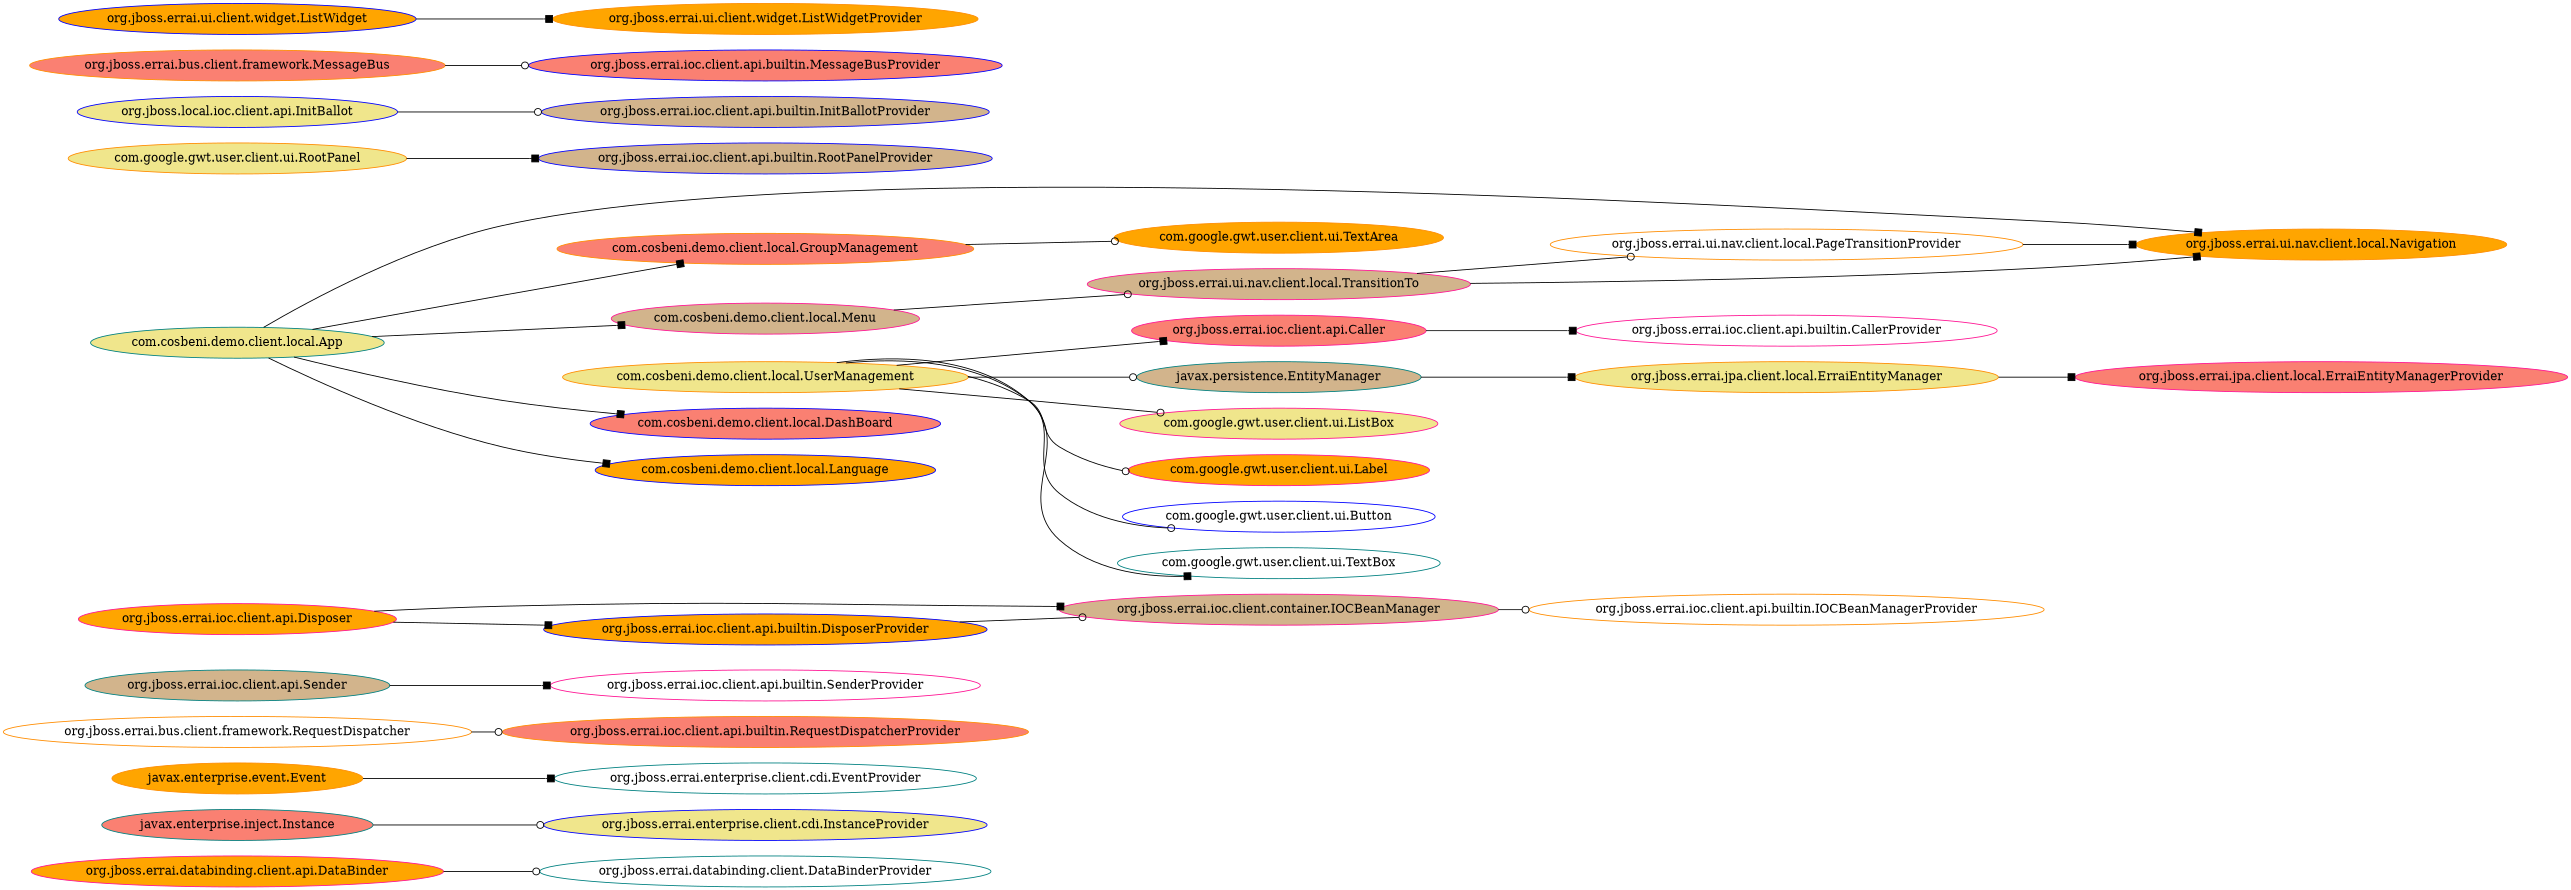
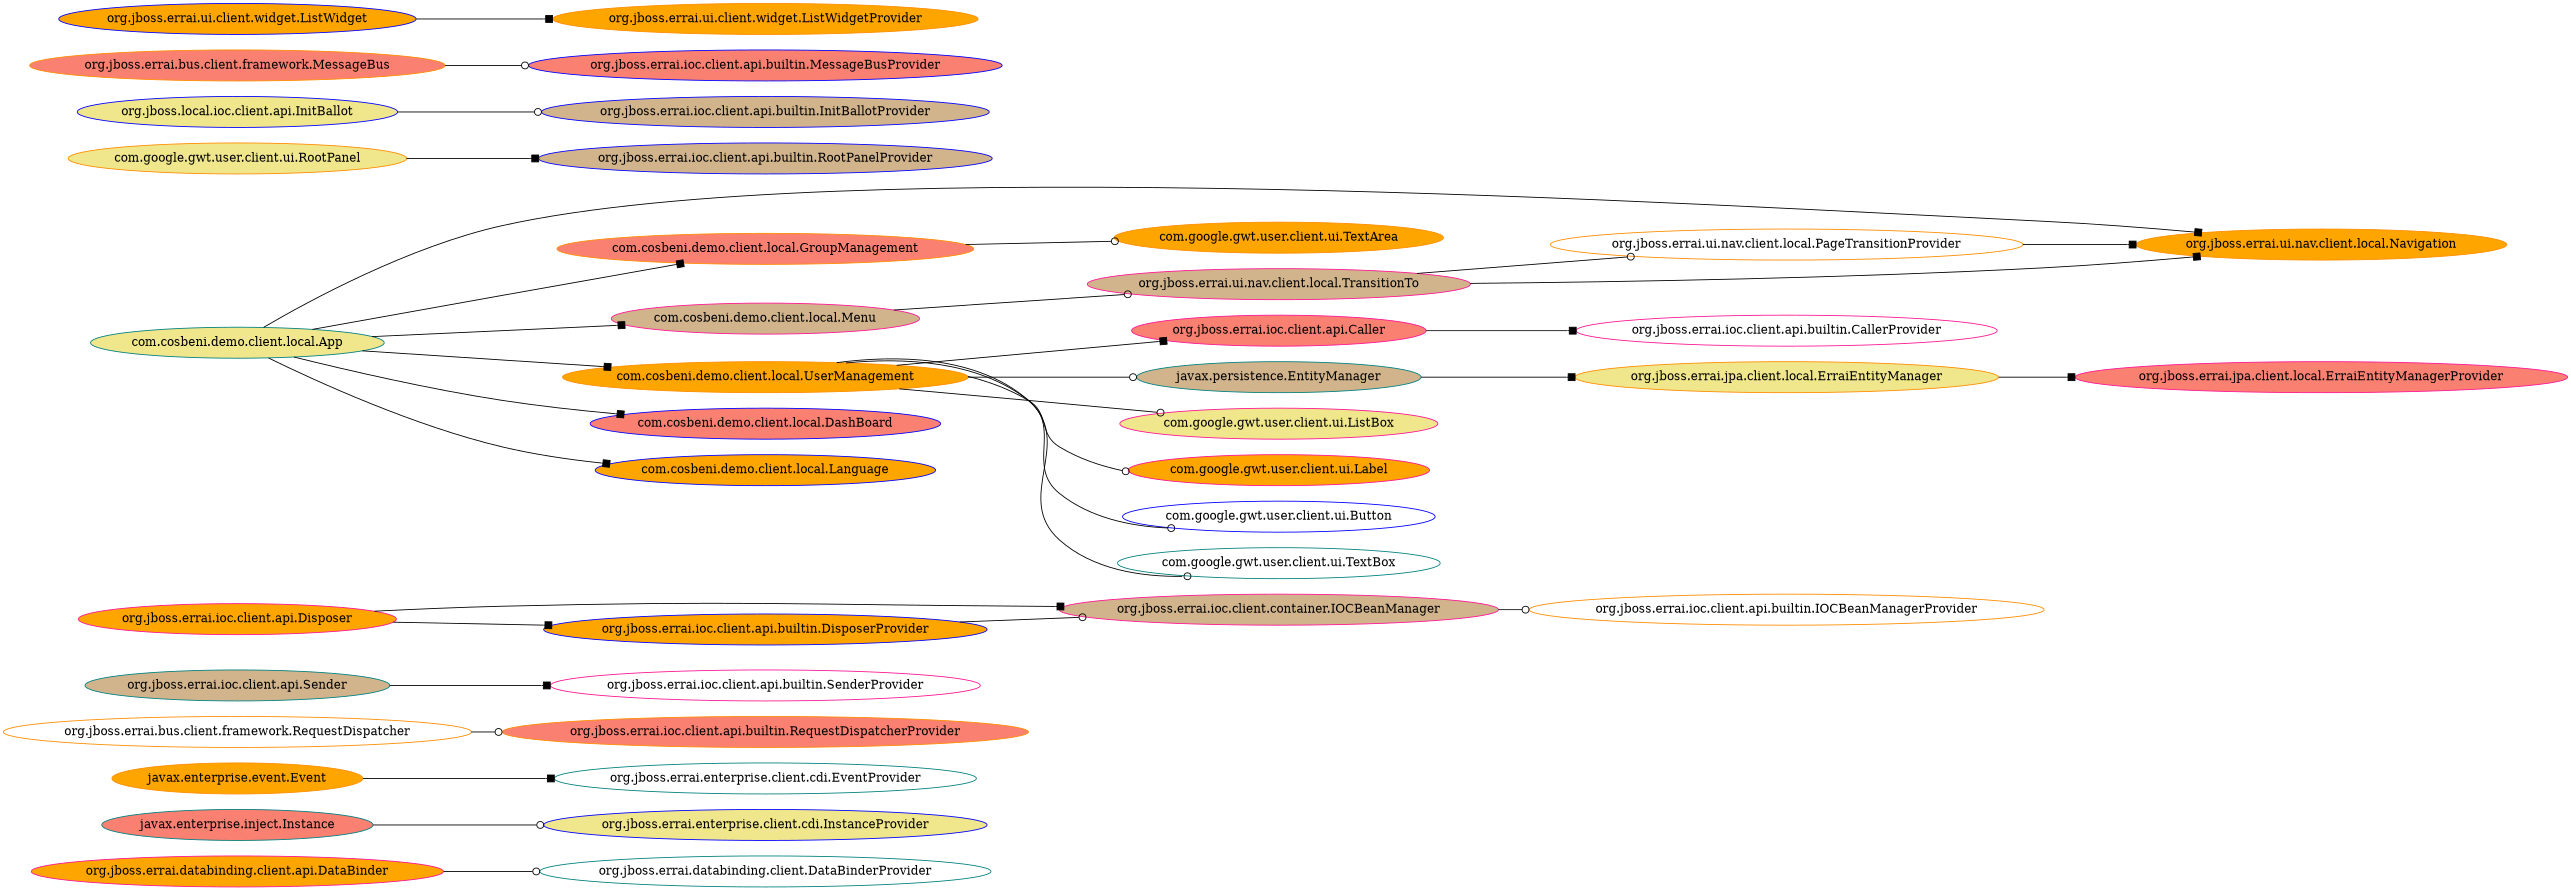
  digraph {
    rankdir=LR
    node [color=darkorange fillcolor=orange style=filled]
    edge [arrowhead=box]
    "org.jboss.errai.databinding.client.api.DataBinder" [color=deeppink]
    "org.jboss.errai.databinding.client.DataBinderProvider" [color=teal fillcolor=white]
    "javax.enterprise.inject.Instance" [color=teal fillcolor=salmon]
    "org.jboss.errai.enterprise.client.cdi.InstanceProvider" [color=blue fillcolor=khaki]
    "org.jboss.errai.enterprise.client.cdi.EventProvider" [color=teal fillcolor=white]
    "javax.enterprise.event.Event"
    "org.jboss.errai.bus.client.framework.RequestDispatcher" [fillcolor=white]
    "org.jboss.errai.ioc.client.api.builtin.RequestDispatcherProvider" [fillcolor=salmon]
    "org.jboss.errai.ioc.client.api.Sender" [color=teal fillcolor=tan]
    "org.jboss.errai.ioc.client.api.builtin.SenderProvider" [color=deeppink fillcolor=white]
    "org.jboss.errai.ioc.client.container.IOCBeanManager" [color=deeppink fillcolor=tan]
    "org.jboss.errai.ioc.client.api.builtin.IOCBeanManagerProvider" [fillcolor=white]
    "org.jboss.errai.ui.nav.client.local.PageTransitionProvider" [fillcolor=white]
    "org.jboss.errai.ui.nav.client.local.Navigation"
    "org.jboss.errai.ui.nav.client.local.TransitionTo" [color=deeppink fillcolor=tan]
    "com.google.gwt.user.client.ui.RootPanel" [fillcolor=khaki]
    "org.jboss.errai.ioc.client.api.builtin.RootPanelProvider" [color=blue fillcolor=tan]
    "org.jboss.errai.ioc.client.api.Caller" [color=deeppink fillcolor=salmon]
    "org.jboss.errai.ioc.client.api.builtin.CallerProvider" [color=deeppink fillcolor=white]
    n20 [color=blue fillcolor=khaki label="org.jboss.local.ioc.client.api.InitBallot"]
    "org.jboss.errai.ioc.client.api.builtin.InitBallotProvider" [color=blue fillcolor=tan]
    "org.jboss.errai.jpa.client.local.ErraiEntityManager" [fillcolor=khaki]
    "org.jboss.errai.jpa.client.local.ErraiEntityManagerProvider" [color=deeppink fillcolor=salmon]
    "org.jboss.errai.bus.client.framework.MessageBus" [fillcolor=salmon]
    "org.jboss.errai.ioc.client.api.builtin.MessageBusProvider" [color=blue fillcolor=salmon]
    "org.jboss.errai.ioc.client.api.builtin.DisposerProvider" [color=blue]
    "org.jboss.errai.ioc.client.api.Disposer" [color=deeppink]
    "org.jboss.errai.ui.client.widget.ListWidget" [color=blue]
    "org.jboss.errai.ui.client.widget.ListWidgetProvider"
    "com.cosbeni.demo.client.local.GroupManagement" [fillcolor=salmon]
    "com.google.gwt.user.client.ui.TextArea"
    "com.cosbeni.demo.client.local.Menu" [color=deeppink fillcolor=tan]
    "javax.persistence.EntityManager" [color=teal fillcolor=tan]
-   "com.cosbeni.demo.client.local.UserManagement" [fillcolor=khaki]
+   "com.cosbeni.demo.client.local.UserManagement"
    "com.google.gwt.user.client.ui.ListBox" [color=deeppink fillcolor=khaki]
    "com.google.gwt.user.client.ui.Label" [color=deeppink]
    "com.google.gwt.user.client.ui.Button" [color=blue fillcolor=white]
    "com.google.gwt.user.client.ui.TextBox" [color=teal fillcolor=white]
    "com.cosbeni.demo.client.local.App" [color=teal fillcolor=khaki]
    "com.cosbeni.demo.client.local.DashBoard" [color=blue fillcolor=salmon]
    "com.cosbeni.demo.client.local.Language" [color=blue]
    "org.jboss.errai.databinding.client.api.DataBinder" -> "org.jboss.errai.databinding.client.DataBinderProvider" [arrowhead=odot]
    "javax.enterprise.inject.Instance" -> "org.jboss.errai.enterprise.client.cdi.InstanceProvider" [arrowhead=odot]
    "javax.enterprise.event.Event" -> "org.jboss.errai.enterprise.client.cdi.EventProvider"
    "org.jboss.errai.bus.client.framework.RequestDispatcher" -> "org.jboss.errai.ioc.client.api.builtin.RequestDispatcherProvider" [arrowhead=odot]
    "org.jboss.errai.ioc.client.api.Sender" -> "org.jboss.errai.ioc.client.api.builtin.SenderProvider"
    "org.jboss.errai.ioc.client.container.IOCBeanManager" -> "org.jboss.errai.ioc.client.api.builtin.IOCBeanManagerProvider" [arrowhead=odot]
    "org.jboss.errai.ui.nav.client.local.PageTransitionProvider" -> "org.jboss.errai.ui.nav.client.local.Navigation"
    "org.jboss.errai.ui.nav.client.local.TransitionTo" -> "org.jboss.errai.ui.nav.client.local.PageTransitionProvider" [arrowhead=odot]
    "org.jboss.errai.ui.nav.client.local.TransitionTo" -> "org.jboss.errai.ui.nav.client.local.Navigation"
    "com.google.gwt.user.client.ui.RootPanel" -> "org.jboss.errai.ioc.client.api.builtin.RootPanelProvider"
    "org.jboss.errai.ioc.client.api.Caller" -> "org.jboss.errai.ioc.client.api.builtin.CallerProvider"
    n20 -> "org.jboss.errai.ioc.client.api.builtin.InitBallotProvider" [arrowhead=odot]
    "org.jboss.errai.jpa.client.local.ErraiEntityManager" -> "org.jboss.errai.jpa.client.local.ErraiEntityManagerProvider"
    "org.jboss.errai.bus.client.framework.MessageBus" -> "org.jboss.errai.ioc.client.api.builtin.MessageBusProvider" [arrowhead=odot]
    "org.jboss.errai.ioc.client.api.builtin.DisposerProvider" -> "org.jboss.errai.ioc.client.container.IOCBeanManager" [arrowhead=odot]
    "org.jboss.errai.ioc.client.api.Disposer" -> "org.jboss.errai.ioc.client.container.IOCBeanManager"
    "org.jboss.errai.ioc.client.api.Disposer" -> "org.jboss.errai.ioc.client.api.builtin.DisposerProvider"
    "org.jboss.errai.ui.client.widget.ListWidget" -> "org.jboss.errai.ui.client.widget.ListWidgetProvider"
    "com.cosbeni.demo.client.local.GroupManagement" -> "com.google.gwt.user.client.ui.TextArea" [arrowhead=odot]
    "com.cosbeni.demo.client.local.Menu" -> "org.jboss.errai.ui.nav.client.local.TransitionTo" [arrowhead=odot]
    "javax.persistence.EntityManager" -> "org.jboss.errai.jpa.client.local.ErraiEntityManager"
    "com.cosbeni.demo.client.local.UserManagement" -> "org.jboss.errai.ioc.client.api.Caller"
    "com.cosbeni.demo.client.local.UserManagement" -> "javax.persistence.EntityManager" [arrowhead=odot]
    "com.cosbeni.demo.client.local.UserManagement" -> "com.google.gwt.user.client.ui.ListBox" [arrowhead=odot]
    "com.cosbeni.demo.client.local.UserManagement" -> "com.google.gwt.user.client.ui.Label" [arrowhead=odot]
    "com.cosbeni.demo.client.local.UserManagement" -> "com.google.gwt.user.client.ui.Button" [arrowhead=odot]
-   "com.cosbeni.demo.client.local.UserManagement" -> "com.google.gwt.user.client.ui.TextBox"
+   "com.cosbeni.demo.client.local.UserManagement" -> "com.google.gwt.user.client.ui.TextBox" [arrowhead=odot]
    "com.cosbeni.demo.client.local.App" -> "org.jboss.errai.ui.nav.client.local.Navigation"
    "com.cosbeni.demo.client.local.App" -> "com.cosbeni.demo.client.local.GroupManagement"
    "com.cosbeni.demo.client.local.App" -> "com.cosbeni.demo.client.local.Menu"
+   "com.cosbeni.demo.client.local.App" -> "com.cosbeni.demo.client.local.UserManagement"
    "com.cosbeni.demo.client.local.App" -> "com.cosbeni.demo.client.local.DashBoard"
    "com.cosbeni.demo.client.local.App" -> "com.cosbeni.demo.client.local.Language"
  }
